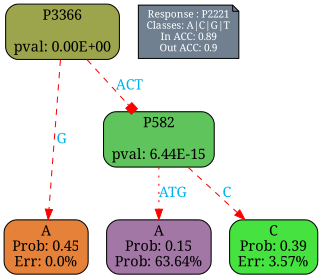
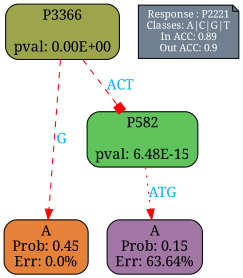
  digraph {
    fontname="Noto Serif"
    ranksep=equally
    splines=polylines
    node [color=black fontname="Noto Serif" shape=box style="filled, rounded"]
    edge [arrowhead=normal color=red fontcolor=deepskyblue2 fontname="Noto Serif" style=dashed]
-   n1 [fillcolor="#a277a6" label="A\nProb: 0.15\nProb: 63.64%"]
-   n2 [fillcolor="#46e23f" label="C\nProb: 0.39\nErr: 3.57%"]
+   n1 [fillcolor="#a277a6" label="A\nProb: 0.15\nErr: 63.64%"]
    n3 [fillcolor="#e58139" label="A\nProb: 0.45\nErr: 0.0%"]
    n4 [align=left fillcolor=slategray fontcolor=white fontsize=10 label="Response : P2221\nClasses: A|C|G|T\nIn ACC: 0.89\nOut ACC: 0.9\n" shape=note style=filled]
    n5 [fillcolor="#9ca54c" label="P3366\n\npval: 0.00E+00"]
-   n6 [fillcolor="#60c45c" label="P582\n\npval: 6.44E-15"]
+   n6 [fillcolor="#60c45c" label="P582\n\npval: 6.48E-15"]
    subgraph sub_1 {
      rank=same
      n1
-     n2
      n3
    }
    subgraph sub_2 {
      rank=same
      n4
      n5
    }
    n5 -> n3 [label=G]
    n5 -> n6 [arrowhead=box label=ACT]
    n6 -> n1 [label=ATG style=dotted]
-   n6 -> n2 [label=C]
  }
